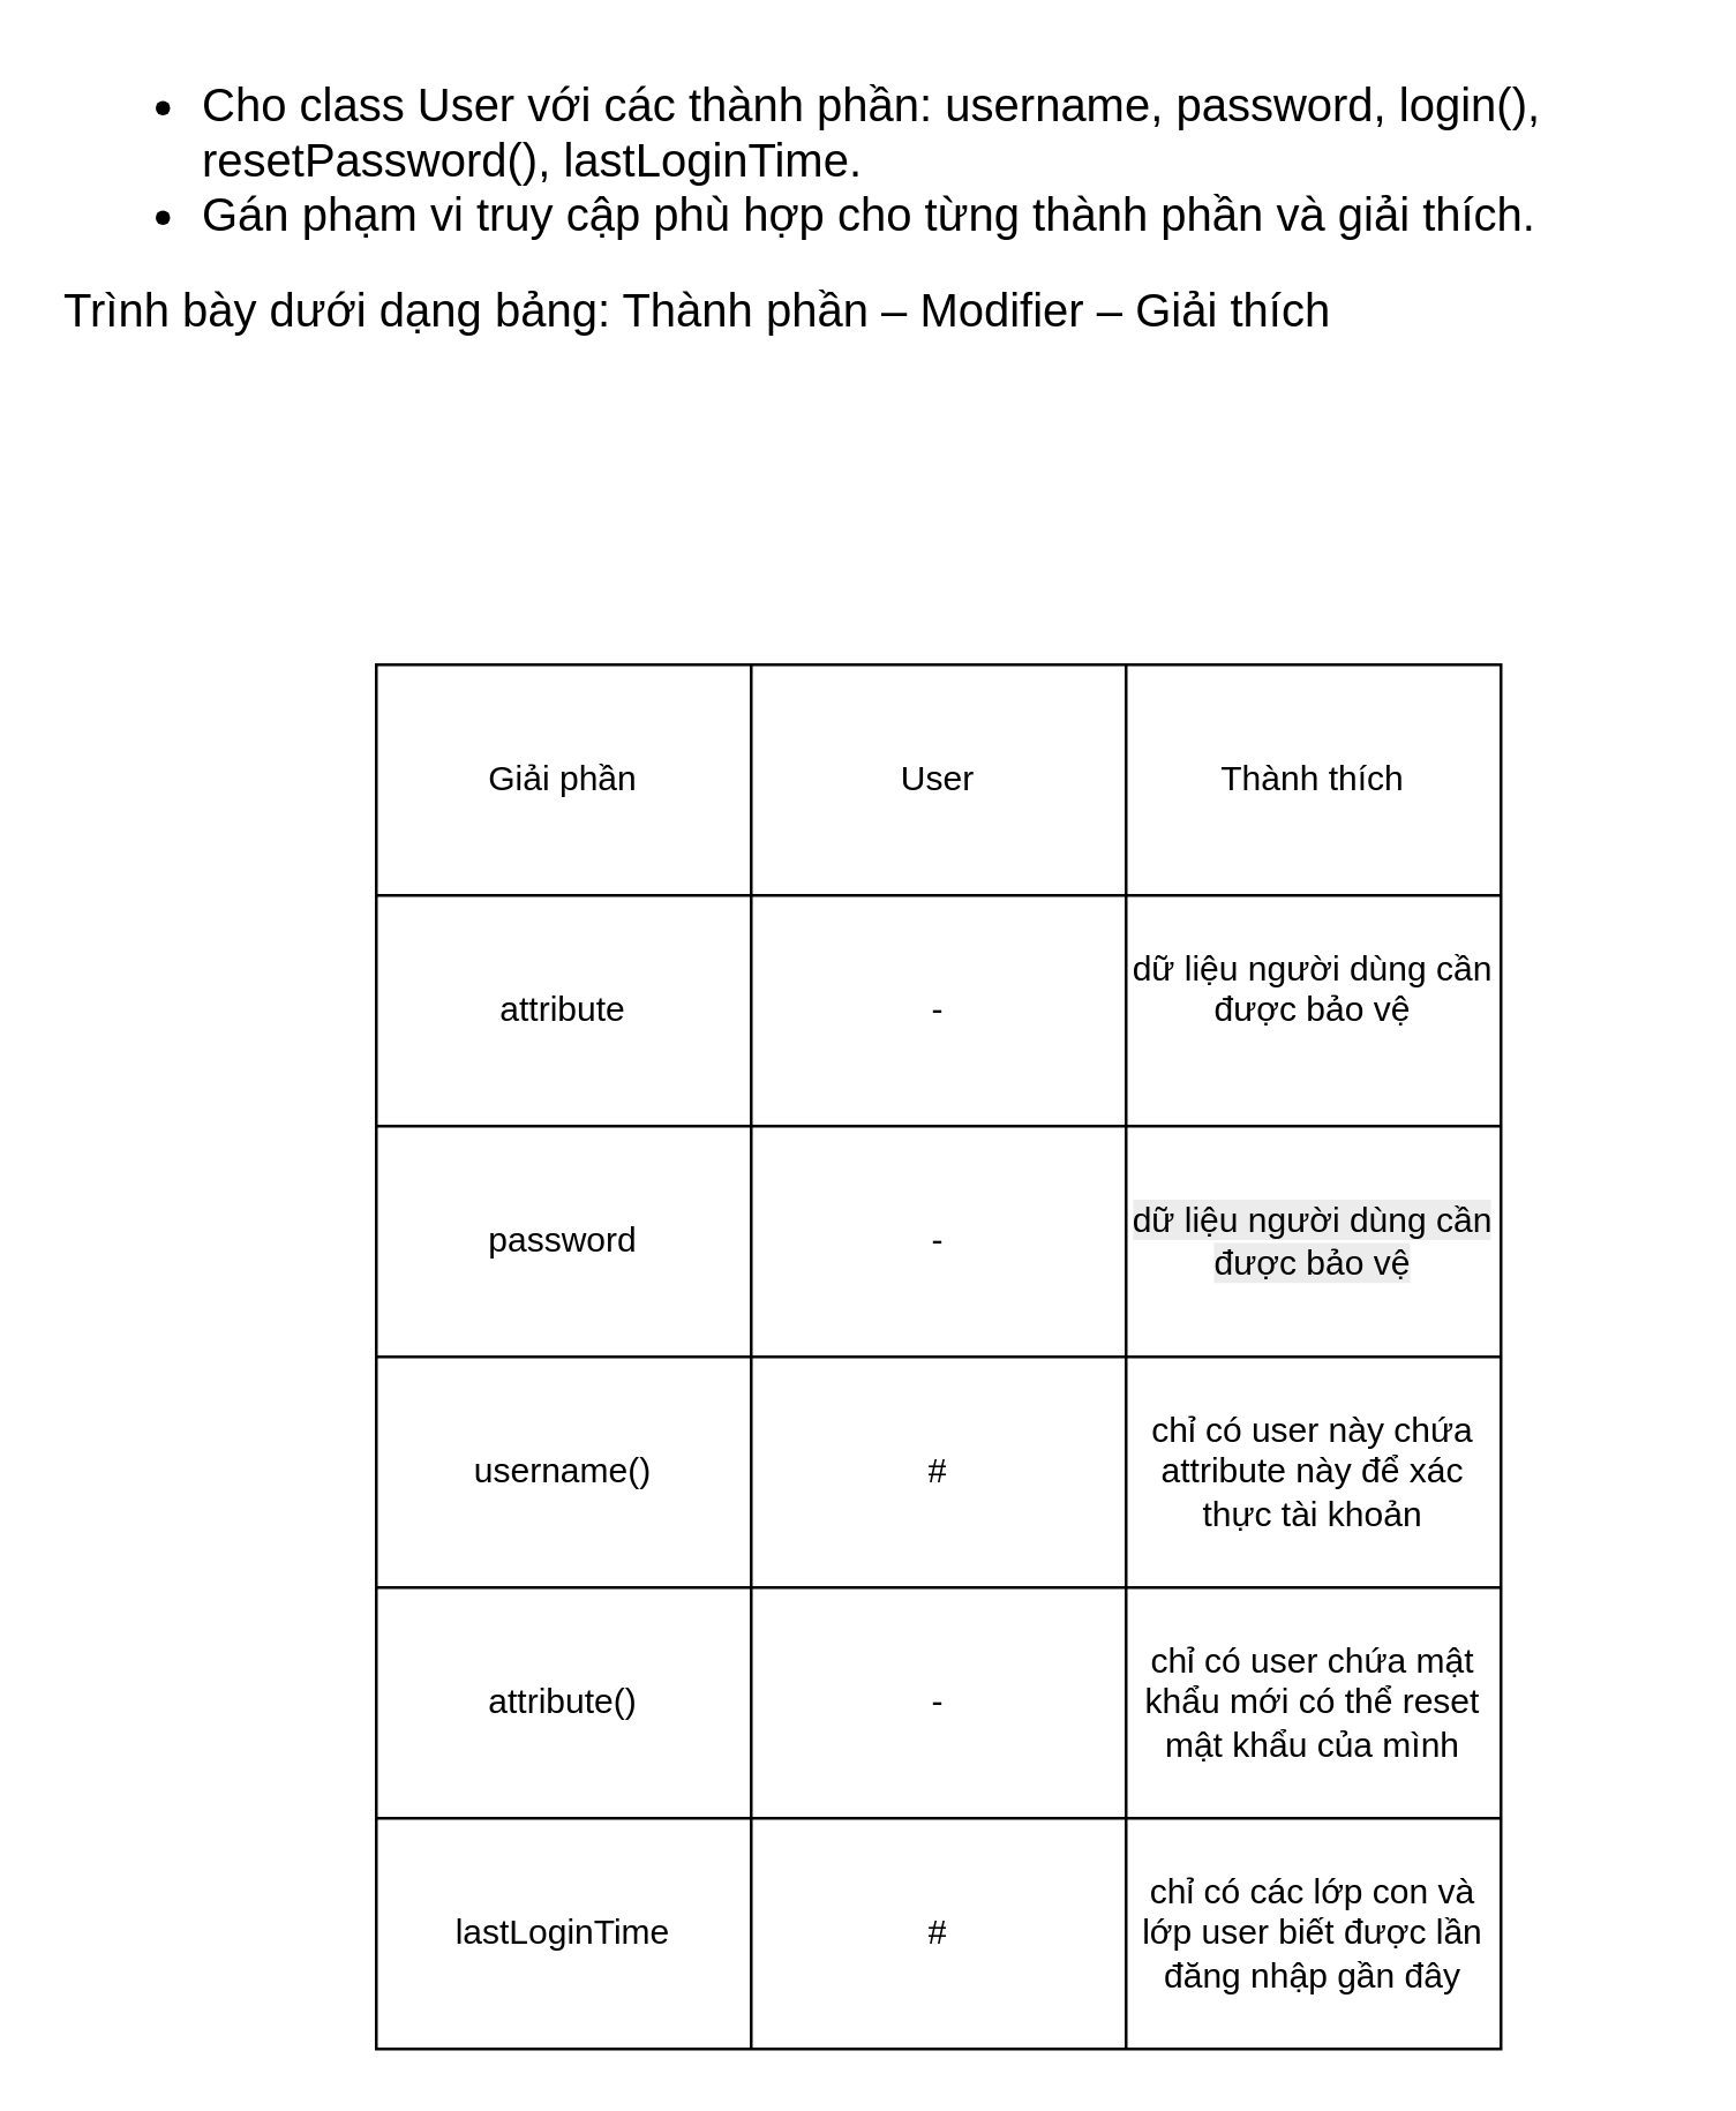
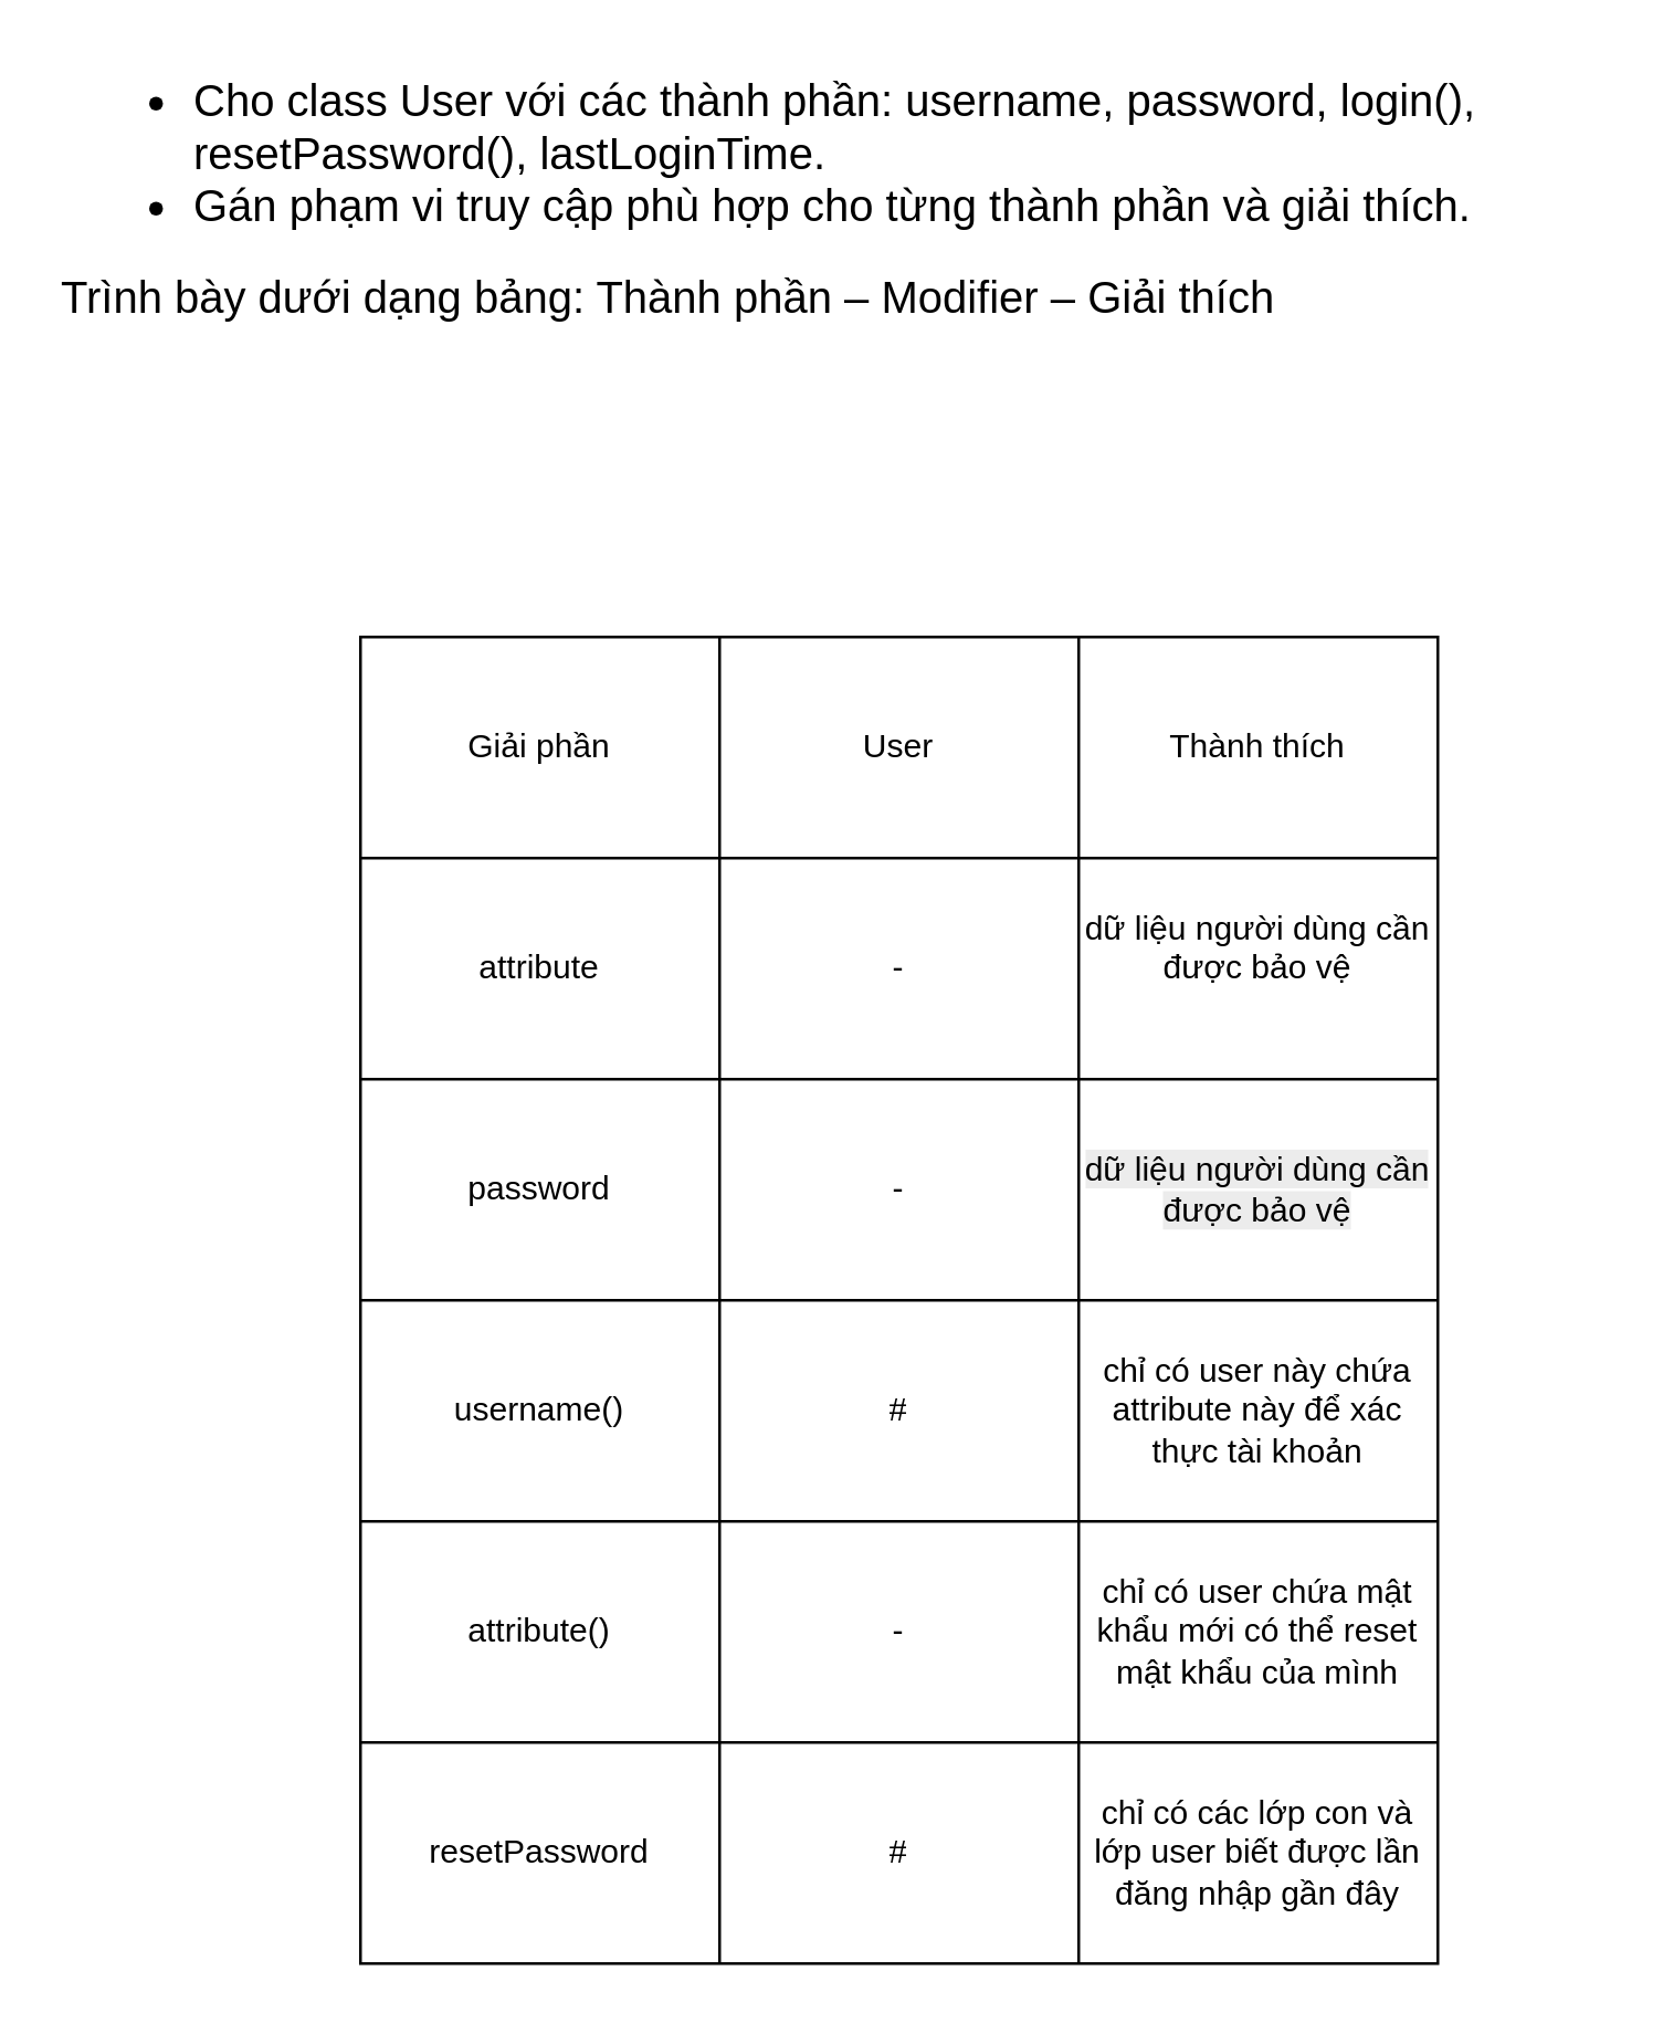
  <mxCell id="0" />
  <mxCell id="1" parent="0" />
  <mxCell id="2" value="&lt;ul style=&quot;box-sizing: border-box; margin: 0px; padding: 0px 0px 0px 2rem; list-style: circle; color: rgb(33, 37, 41); font-family: SFProDisplay; font-size: 16px; font-style: normal; font-variant-ligatures: normal; font-variant-caps: normal; font-weight: 400; letter-spacing: normal; orphans: 2; text-align: start; text-indent: 0px; text-transform: none; widows: 2; word-spacing: 0px; -webkit-text-stroke-width: 0px; white-space: normal; background-color: rgb(255, 255, 255); text-decoration-thickness: initial; text-decoration-style: initial; text-decoration-color: initial; padding-inline-start: 48px;&quot;&gt;&lt;li dir=&quot;ltr&quot; aria-level=&quot;1&quot; style=&quot;box-sizing: border-box; margin: 0px; padding: 0px; background-color: transparent; color: rgb(0, 0, 0); font-family: Arial, sans-serif; font-size: 12pt; font-style: normal; font-variant: normal; font-weight: 400; list-style-type: disc; text-decoration: none; vertical-align: baseline; white-space: pre;&quot;&gt;&lt;span style=&quot;box-sizing: border-box; margin: 0px; padding: 0px; background-color: transparent; color: rgb(0, 0, 0); font-family: Arial, sans-serif; font-size: 12pt;&quot;&gt;&lt;span style=&quot;box-sizing: border-box; margin: 0px; padding: 0px; font-style: normal; font-variant: normal; font-weight: 400; text-decoration: none; vertical-align: baseline; white-space: pre-wrap;&quot;&gt;Cho class User với các thành phần: username, password, login(), resetPassword(), lastLoginTime.&lt;/span&gt;&lt;/span&gt;&lt;/li&gt;&lt;li dir=&quot;ltr&quot; aria-level=&quot;1&quot; style=&quot;box-sizing: border-box; margin: 0px; padding: 0px; background-color: transparent; color: rgb(0, 0, 0); font-family: Arial, sans-serif; font-size: 12pt; font-style: normal; font-variant: normal; font-weight: 400; list-style-type: disc; text-decoration: none; vertical-align: baseline; white-space: pre;&quot;&gt;&lt;span style=&quot;box-sizing: border-box; margin: 0px; padding: 0px; background-color: transparent; color: rgb(0, 0, 0); font-family: Arial, sans-serif; font-size: 12pt;&quot;&gt;&lt;span style=&quot;box-sizing: border-box; margin: 0px; padding: 0px; font-style: normal; font-variant: normal; font-weight: 400; text-decoration: none; vertical-align: baseline; white-space: pre-wrap;&quot;&gt;Gán phạm vi truy cập phù hợp cho từng thành phần và giải thích.&lt;/span&gt;&lt;/span&gt;&lt;/li&gt;&lt;/ul&gt;&lt;p dir=&quot;ltr&quot; style=&quot;box-sizing: border-box; margin: 6pt 0px; padding: 0px; color: rgb(0, 0, 0); font-family: SFProDisplay; font-size: 16px; font-style: normal; font-variant-ligatures: normal; font-variant-caps: normal; font-weight: 400; letter-spacing: normal; orphans: 2; text-align: start; text-indent: 0px; text-transform: none; widows: 2; word-spacing: 0px; -webkit-text-stroke-width: 0px; white-space: normal; background-color: rgb(255, 255, 255); text-decoration-thickness: initial; text-decoration-style: initial; text-decoration-color: initial; line-height: 1.8;&quot;&gt;&lt;span style=&quot;box-sizing: border-box; margin: 0px; padding: 0px; background-color: transparent; color: rgb(0, 0, 0); font-family: Arial, sans-serif; font-size: 12pt;&quot;&gt;&lt;span style=&quot;box-sizing: border-box; margin: 0px; padding: 0px; font-style: normal; font-variant: normal; font-weight: 400; text-decoration: none; vertical-align: baseline; white-space: pre-wrap;&quot;&gt;Trình bày dưới dạng bảng: Thành phần – Modifier – Giải thích&lt;/span&gt;&lt;/span&gt;&lt;/p&gt;" style="text;whiteSpace=wrap;html=1;" vertex="1" parent="1"><mxGeometry x="20" y="20" width="560" height="130" as="geometry" /></mxCell>
  <mxCell id="3" value="" style="shape=table;startSize=0;container=1;collapsible=0;childLayout=tableLayout;" vertex="1" parent="1"><mxGeometry x="130" y="230" width="390" height="480" as="geometry" /></mxCell>
  <mxCell id="4" value="" style="shape=tableRow;horizontal=0;startSize=0;swimlaneHead=0;swimlaneBody=0;strokeColor=inherit;top=0;left=0;bottom=0;right=0;collapsible=0;dropTarget=0;fillColor=none;points=[[0,0.5],[1,0.5]];portConstraint=eastwest;" vertex="1" parent="3"><mxGeometry width="390" height="80" as="geometry" /></mxCell>
  <mxCell id="5" value="Giải phần" style="shape=partialRectangle;html=1;whiteSpace=wrap;connectable=0;strokeColor=inherit;overflow=hidden;fillColor=none;top=0;left=0;bottom=0;right=0;pointerEvents=1;" vertex="1" parent="4"><mxGeometry width="130" height="80" as="geometry"><mxRectangle width="130" height="80" as="alternateBounds" /></mxGeometry></mxCell>
  <mxCell id="6" value="User" style="shape=partialRectangle;html=1;whiteSpace=wrap;connectable=0;strokeColor=inherit;overflow=hidden;fillColor=none;top=0;left=0;bottom=0;right=0;pointerEvents=1;" vertex="1" parent="4"><mxGeometry x="130" width="130" height="80" as="geometry"><mxRectangle width="130" height="80" as="alternateBounds" /></mxGeometry></mxCell>
  <mxCell id="7" value="Thành thích" style="shape=partialRectangle;html=1;whiteSpace=wrap;connectable=0;strokeColor=inherit;overflow=hidden;fillColor=none;top=0;left=0;bottom=0;right=0;pointerEvents=1;" vertex="1" parent="4"><mxGeometry x="260" width="130" height="80" as="geometry"><mxRectangle width="130" height="80" as="alternateBounds" /></mxGeometry></mxCell>
  <mxCell id="8" value="" style="shape=tableRow;horizontal=0;startSize=0;swimlaneHead=0;swimlaneBody=0;strokeColor=inherit;top=0;left=0;bottom=0;right=0;collapsible=0;dropTarget=0;fillColor=none;points=[[0,0.5],[1,0.5]];portConstraint=eastwest;" vertex="1" parent="3"><mxGeometry y="80" width="390" height="80" as="geometry" /></mxCell>
  <mxCell id="9" value="attribute" style="shape=partialRectangle;html=1;whiteSpace=wrap;connectable=0;strokeColor=inherit;overflow=hidden;fillColor=none;top=0;left=0;bottom=0;right=0;pointerEvents=1;" vertex="1" parent="8"><mxGeometry width="130" height="80" as="geometry"><mxRectangle width="130" height="80" as="alternateBounds" /></mxGeometry></mxCell>
  <mxCell id="10" value="-" style="shape=partialRectangle;html=1;whiteSpace=wrap;connectable=0;strokeColor=inherit;overflow=hidden;fillColor=none;top=0;left=0;bottom=0;right=0;pointerEvents=1;" vertex="1" parent="8"><mxGeometry x="130" width="130" height="80" as="geometry"><mxRectangle width="130" height="80" as="alternateBounds" /></mxGeometry></mxCell>
  <mxCell id="11" value="dữ liệu người dùng cần được bảo vệ&lt;div&gt;&lt;br&gt;&lt;/div&gt;" style="shape=partialRectangle;html=1;whiteSpace=wrap;connectable=0;strokeColor=inherit;overflow=hidden;fillColor=none;top=0;left=0;bottom=0;right=0;pointerEvents=1;" vertex="1" parent="8"><mxGeometry x="260" width="130" height="80" as="geometry"><mxRectangle width="130" height="80" as="alternateBounds" /></mxGeometry></mxCell>
  <mxCell id="12" value="" style="shape=tableRow;horizontal=0;startSize=0;swimlaneHead=0;swimlaneBody=0;strokeColor=inherit;top=0;left=0;bottom=0;right=0;collapsible=0;dropTarget=0;fillColor=none;points=[[0,0.5],[1,0.5]];portConstraint=eastwest;" vertex="1" parent="3"><mxGeometry y="160" width="390" height="80" as="geometry" /></mxCell>
  <mxCell id="13" value="password" style="shape=partialRectangle;html=1;whiteSpace=wrap;connectable=0;strokeColor=inherit;overflow=hidden;fillColor=none;top=0;left=0;bottom=0;right=0;pointerEvents=1;" vertex="1" parent="12"><mxGeometry width="130" height="80" as="geometry"><mxRectangle width="130" height="80" as="alternateBounds" /></mxGeometry></mxCell>
  <mxCell id="14" value="-" style="shape=partialRectangle;html=1;whiteSpace=wrap;connectable=0;strokeColor=inherit;overflow=hidden;fillColor=none;top=0;left=0;bottom=0;right=0;pointerEvents=1;" vertex="1" parent="12"><mxGeometry x="130" width="130" height="80" as="geometry"><mxRectangle width="130" height="80" as="alternateBounds" /></mxGeometry></mxCell>
  <mxCell id="15" value="&lt;meta charset=&quot;utf-8&quot;&gt;&lt;span style=&quot;color: rgb(0, 0, 0); font-family: Helvetica; font-size: 12px; font-style: normal; font-variant-ligatures: normal; font-variant-caps: normal; font-weight: 400; letter-spacing: normal; orphans: 2; text-align: center; text-indent: 0px; text-transform: none; widows: 2; word-spacing: 0px; -webkit-text-stroke-width: 0px; white-space: normal; background-color: rgb(236, 236, 236); text-decoration-thickness: initial; text-decoration-style: initial; text-decoration-color: initial; display: inline !important; float: none;&quot;&gt;dữ liệu người dùng cần được bảo vệ&lt;/span&gt;" style="shape=partialRectangle;html=1;whiteSpace=wrap;connectable=0;strokeColor=inherit;overflow=hidden;fillColor=none;top=0;left=0;bottom=0;right=0;pointerEvents=1;" vertex="1" parent="12"><mxGeometry x="260" width="130" height="80" as="geometry"><mxRectangle width="130" height="80" as="alternateBounds" /></mxGeometry></mxCell>
  <mxCell id="16" value="" style="shape=tableRow;horizontal=0;startSize=0;swimlaneHead=0;swimlaneBody=0;strokeColor=inherit;top=0;left=0;bottom=0;right=0;collapsible=0;dropTarget=0;fillColor=none;points=[[0,0.5],[1,0.5]];portConstraint=eastwest;" vertex="1" parent="3"><mxGeometry y="240" width="390" height="80" as="geometry" /></mxCell>
  <mxCell id="17" value="username()" style="shape=partialRectangle;html=1;whiteSpace=wrap;connectable=0;strokeColor=inherit;overflow=hidden;fillColor=none;top=0;left=0;bottom=0;right=0;pointerEvents=1;" vertex="1" parent="16"><mxGeometry width="130" height="80" as="geometry"><mxRectangle width="130" height="80" as="alternateBounds" /></mxGeometry></mxCell>
  <mxCell id="18" value="#" style="shape=partialRectangle;html=1;whiteSpace=wrap;connectable=0;strokeColor=inherit;overflow=hidden;fillColor=none;top=0;left=0;bottom=0;right=0;pointerEvents=1;" vertex="1" parent="16"><mxGeometry x="130" width="130" height="80" as="geometry"><mxRectangle width="130" height="80" as="alternateBounds" /></mxGeometry></mxCell>
  <mxCell id="19" value="chỉ có user này chứa attribute này để xác thực tài khoản" style="shape=partialRectangle;html=1;whiteSpace=wrap;connectable=0;strokeColor=inherit;overflow=hidden;fillColor=none;top=0;left=0;bottom=0;right=0;pointerEvents=1;" vertex="1" parent="16"><mxGeometry x="260" width="130" height="80" as="geometry"><mxRectangle width="130" height="80" as="alternateBounds" /></mxGeometry></mxCell>
  <mxCell id="20" value="" style="shape=tableRow;horizontal=0;startSize=0;swimlaneHead=0;swimlaneBody=0;strokeColor=inherit;top=0;left=0;bottom=0;right=0;collapsible=0;dropTarget=0;fillColor=none;points=[[0,0.5],[1,0.5]];portConstraint=eastwest;" vertex="1" parent="3"><mxGeometry y="320" width="390" height="80" as="geometry" /></mxCell>
  <mxCell id="21" value="attribute()" style="shape=partialRectangle;html=1;whiteSpace=wrap;connectable=0;strokeColor=inherit;overflow=hidden;fillColor=none;top=0;left=0;bottom=0;right=0;pointerEvents=1;" vertex="1" parent="20"><mxGeometry width="130" height="80" as="geometry"><mxRectangle width="130" height="80" as="alternateBounds" /></mxGeometry></mxCell>
  <mxCell id="22" value="-" style="shape=partialRectangle;html=1;whiteSpace=wrap;connectable=0;strokeColor=inherit;overflow=hidden;fillColor=none;top=0;left=0;bottom=0;right=0;pointerEvents=1;" vertex="1" parent="20"><mxGeometry x="130" width="130" height="80" as="geometry"><mxRectangle width="130" height="80" as="alternateBounds" /></mxGeometry></mxCell>
  <mxCell id="23" value="chỉ có user chứa mật khẩu mới có thể reset mật khẩu của mình" style="shape=partialRectangle;html=1;whiteSpace=wrap;connectable=0;strokeColor=inherit;overflow=hidden;fillColor=none;top=0;left=0;bottom=0;right=0;pointerEvents=1;" vertex="1" parent="20"><mxGeometry x="260" width="130" height="80" as="geometry"><mxRectangle width="130" height="80" as="alternateBounds" /></mxGeometry></mxCell>
  <mxCell id="24" value="" style="shape=tableRow;horizontal=0;startSize=0;swimlaneHead=0;swimlaneBody=0;strokeColor=inherit;top=0;left=0;bottom=0;right=0;collapsible=0;dropTarget=0;fillColor=none;points=[[0,0.5],[1,0.5]];portConstraint=eastwest;" vertex="1" parent="3"><mxGeometry y="400" width="390" height="80" as="geometry" /></mxCell>
- <mxCell id="25" value="lastLoginTime" style="shape=partialRectangle;html=1;whiteSpace=wrap;connectable=0;strokeColor=inherit;overflow=hidden;fillColor=none;top=0;left=0;bottom=0;right=0;pointerEvents=1;" vertex="1" parent="24"><mxGeometry width="130" height="80" as="geometry"><mxRectangle width="130" height="80" as="alternateBounds" /></mxGeometry></mxCell>
+ <mxCell id="25" value="resetPassword" style="shape=partialRectangle;html=1;whiteSpace=wrap;connectable=0;strokeColor=inherit;overflow=hidden;fillColor=none;top=0;left=0;bottom=0;right=0;pointerEvents=1;" vertex="1" parent="24"><mxGeometry width="130" height="80" as="geometry"><mxRectangle width="130" height="80" as="alternateBounds" /></mxGeometry></mxCell>
  <mxCell id="26" value="#" style="shape=partialRectangle;html=1;whiteSpace=wrap;connectable=0;strokeColor=inherit;overflow=hidden;fillColor=none;top=0;left=0;bottom=0;right=0;pointerEvents=1;" vertex="1" parent="24"><mxGeometry x="130" width="130" height="80" as="geometry"><mxRectangle width="130" height="80" as="alternateBounds" /></mxGeometry></mxCell>
  <mxCell id="27" value="chỉ có các lớp con và lớp user biết được lần đăng nhập gần đây" style="shape=partialRectangle;html=1;whiteSpace=wrap;connectable=0;strokeColor=inherit;overflow=hidden;fillColor=none;top=0;left=0;bottom=0;right=0;pointerEvents=1;" vertex="1" parent="24"><mxGeometry x="260" width="130" height="80" as="geometry"><mxRectangle width="130" height="80" as="alternateBounds" /></mxGeometry></mxCell>
